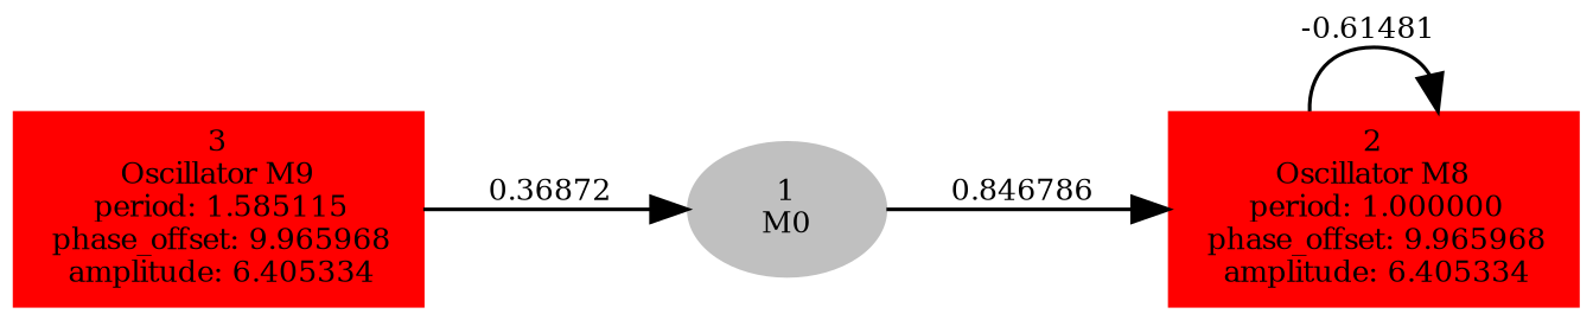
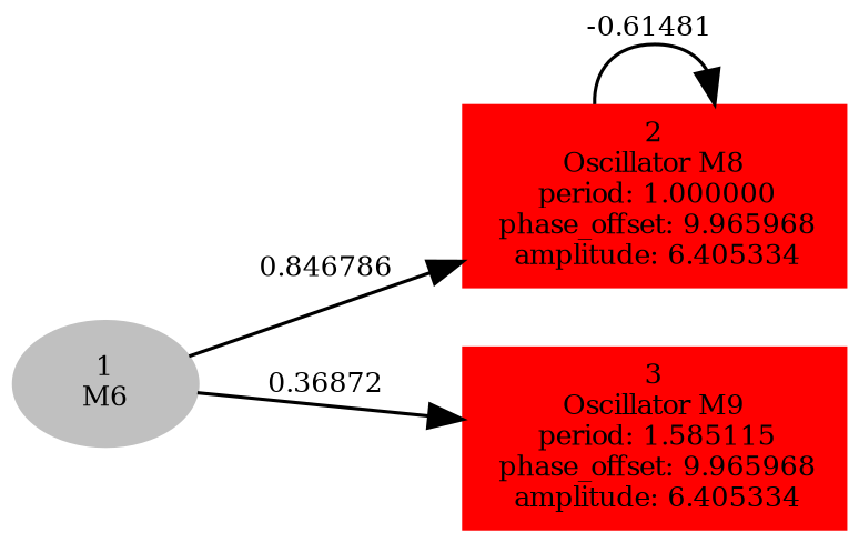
  digraph {
    fontname="DejaVu Serif"
    forcelabels=true
    rankdir=LR
    node [color=red fontname="DejaVu Serif" fontsize=8 style=filled shape=box]
    edge [fontname="DejaVu Serif" fontsize=8]
-   n1 [color=grey label=<1<BR/>M0> shape=""]
+   n1 [color=grey label=<1<BR/>M6> shape=""]
    n2 [label=<2<BR />Oscillator M8<BR /> period: 1.000000<BR /> phase_offset: 9.965968<BR /> amplitude: 6.405334>]
    n3 [label=<3<BR />Oscillator M9<BR /> period: 1.585115<BR /> phase_offset: 9.965968<BR /> amplitude: 6.405334>]
    n1 -> n2 [label="0.846786 "]
-   n3 -> n1 [label="0.36872 "]
+   n1 -> n3 [label="0.36872 "]
    n2 -> n2 [label="-0.61481 "]
  }
